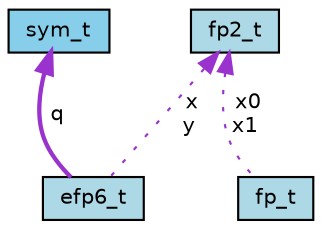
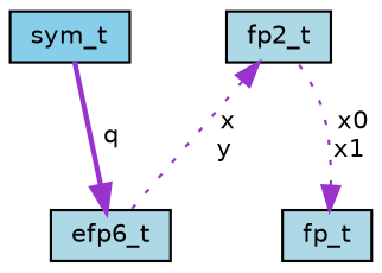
  digraph {
    node [color=black fillcolor=lightblue fontname=Helvetica fontsize=10 shape=record style=filled]
    edge [color=darkorchid3 dir=back fontname=Helvetica fontsize=10 labelfontname=Helvetica labelfontsize=10 style=dotted]
    n1 [fillcolor=skyblue fontcolor=black height=0.2 label=sym_t width=0.4]
    n2 [height=0.2 label=efp6_t width=0.4]
    n3 [height=0.2 label=fp2_t width=0.4]
    n4 [height=0.2 label=fp_t width=0.4]
-   n1 -> n2 [label=" q" style=bold]
+   n2 -> n1 [label=" q" style=bold]
    n3 -> n2 [label=" x\ny"]
-   n3 -> n4 [label=" x0\nx1"]
+   n4 -> n3 [label=" x0\nx1"]
  }
